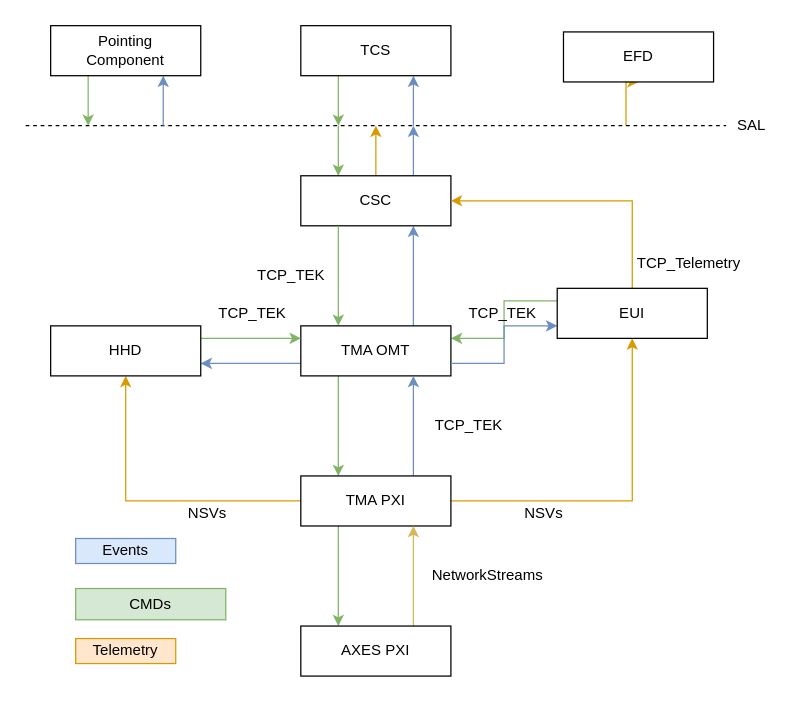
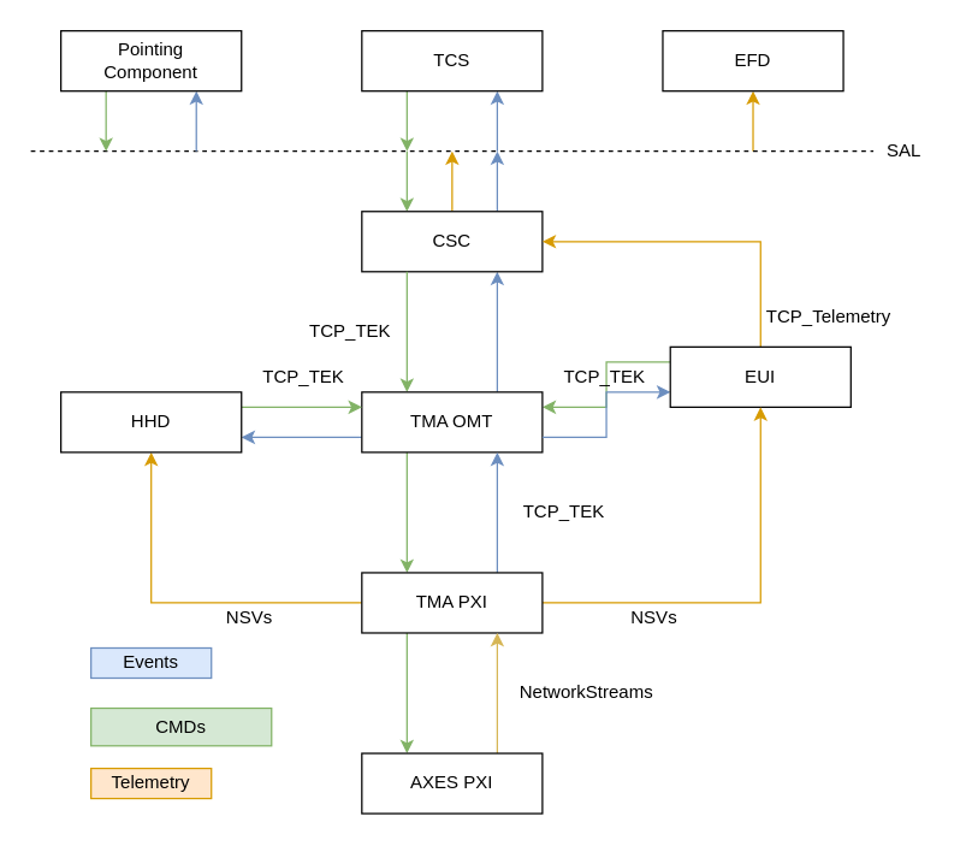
  <mxCell id="0" />
  <mxCell id="1" parent="0" />
  <mxCell id="2" style="edgeStyle=orthogonalEdgeStyle;rounded=0;orthogonalLoop=1;jettySize=auto;html=1;exitX=0.75;exitY=1;exitDx=0;exitDy=0;entryX=0.75;entryY=0;entryDx=0;entryDy=0;fillColor=#dae8fc;strokeColor=#6c8ebf;startArrow=classic;startFill=1;endArrow=none;endFill=0;" parent="1" source="6" target="11" edge="1"><mxGeometry relative="1" as="geometry" /></mxCell>
  <mxCell id="3" style="edgeStyle=orthogonalEdgeStyle;rounded=0;orthogonalLoop=1;jettySize=auto;html=1;exitX=0.75;exitY=0;exitDx=0;exitDy=0;startArrow=none;startFill=0;endArrow=classic;endFill=1;fillColor=#dae8fc;strokeColor=#6c8ebf;" parent="1" source="6" edge="1"><mxGeometry relative="1" as="geometry"><mxPoint x="330" y="100" as="targetPoint" /></mxGeometry></mxCell>
  <mxCell id="4" style="edgeStyle=orthogonalEdgeStyle;rounded=0;orthogonalLoop=1;jettySize=auto;html=1;exitX=0.25;exitY=0;exitDx=0;exitDy=0;startArrow=classic;startFill=1;endArrow=none;endFill=0;fillColor=#d5e8d4;strokeColor=#82b366;" parent="1" source="6" edge="1"><mxGeometry relative="1" as="geometry"><mxPoint x="270" y="100" as="targetPoint" /></mxGeometry></mxCell>
  <mxCell id="5" style="edgeStyle=orthogonalEdgeStyle;rounded=0;orthogonalLoop=1;jettySize=auto;html=1;exitX=0.5;exitY=0;exitDx=0;exitDy=0;fillColor=#ffe6cc;strokeColor=#d79b00;" parent="1" source="6" edge="1"><mxGeometry relative="1" as="geometry"><mxPoint x="300" y="100" as="targetPoint" /></mxGeometry></mxCell>
  <mxCell id="6" value="CSC" style="rounded=0;whiteSpace=wrap;html=1;" parent="1" vertex="1"><mxGeometry x="240" y="140" width="120" height="40" as="geometry" /></mxCell>
  <mxCell id="7" style="edgeStyle=orthogonalEdgeStyle;rounded=0;orthogonalLoop=1;jettySize=auto;html=1;exitX=0;exitY=0.75;exitDx=0;exitDy=0;entryX=1;entryY=0.75;entryDx=0;entryDy=0;fillColor=#dae8fc;strokeColor=#6c8ebf;" parent="1" source="11" target="24" edge="1"><mxGeometry relative="1" as="geometry" /></mxCell>
  <mxCell id="8" style="edgeStyle=orthogonalEdgeStyle;rounded=0;orthogonalLoop=1;jettySize=auto;html=1;exitX=1;exitY=0.25;exitDx=0;exitDy=0;entryX=0;entryY=0.25;entryDx=0;entryDy=0;startArrow=classic;startFill=1;endArrow=none;endFill=0;fillColor=#d5e8d4;strokeColor=#82b366;" parent="1" source="11" target="17" edge="1"><mxGeometry relative="1" as="geometry" /></mxCell>
  <mxCell id="9" style="edgeStyle=orthogonalEdgeStyle;rounded=0;orthogonalLoop=1;jettySize=auto;html=1;exitX=0.25;exitY=0;exitDx=0;exitDy=0;entryX=0.25;entryY=1;entryDx=0;entryDy=0;startArrow=classic;startFill=1;endArrow=none;endFill=0;fillColor=#d5e8d4;strokeColor=#82b366;" parent="1" source="11" target="6" edge="1"><mxGeometry relative="1" as="geometry" /></mxCell>
  <mxCell id="10" style="edgeStyle=orthogonalEdgeStyle;rounded=0;orthogonalLoop=1;jettySize=auto;html=1;exitX=0.25;exitY=1;exitDx=0;exitDy=0;entryX=0.25;entryY=0;entryDx=0;entryDy=0;fillColor=#d5e8d4;strokeColor=#82b366;" parent="1" source="11" target="22" edge="1"><mxGeometry relative="1" as="geometry" /></mxCell>
  <mxCell id="11" value="TMA OMT" style="rounded=0;whiteSpace=wrap;html=1;" parent="1" vertex="1"><mxGeometry x="240" y="260" width="120" height="40" as="geometry" /></mxCell>
  <mxCell id="12" style="edgeStyle=orthogonalEdgeStyle;rounded=0;orthogonalLoop=1;jettySize=auto;html=1;exitX=0.25;exitY=1;exitDx=0;exitDy=0;fillColor=#d5e8d4;strokeColor=#82b366;" parent="1" source="14" edge="1"><mxGeometry relative="1" as="geometry"><mxPoint x="270" y="100" as="targetPoint" /></mxGeometry></mxCell>
  <mxCell id="13" style="edgeStyle=orthogonalEdgeStyle;rounded=0;orthogonalLoop=1;jettySize=auto;html=1;exitX=0.75;exitY=1;exitDx=0;exitDy=0;startArrow=classic;startFill=1;endArrow=none;endFill=0;fillColor=#dae8fc;strokeColor=#6c8ebf;" parent="1" source="14" edge="1"><mxGeometry relative="1" as="geometry"><mxPoint x="330" y="100" as="targetPoint" /></mxGeometry></mxCell>
  <mxCell id="14" value="TCS" style="rounded=0;whiteSpace=wrap;html=1;" parent="1" vertex="1"><mxGeometry x="240" y="20" width="120" height="40" as="geometry" /></mxCell>
  <mxCell id="15" style="edgeStyle=orthogonalEdgeStyle;rounded=0;orthogonalLoop=1;jettySize=auto;html=1;exitX=0;exitY=0.75;exitDx=0;exitDy=0;entryX=1;entryY=0.75;entryDx=0;entryDy=0;fillColor=#dae8fc;strokeColor=#6c8ebf;startArrow=classic;startFill=1;endArrow=none;endFill=0;" parent="1" source="17" target="11" edge="1"><mxGeometry relative="1" as="geometry" /></mxCell>
  <mxCell id="16" style="edgeStyle=orthogonalEdgeStyle;rounded=0;orthogonalLoop=1;jettySize=auto;html=1;exitX=0.5;exitY=0;exitDx=0;exitDy=0;startArrow=none;startFill=0;endArrow=classic;endFill=1;fillColor=#ffe6cc;strokeColor=#d79b00;entryX=1;entryY=0.5;entryDx=0;entryDy=0;" parent="1" source="17" target="6" edge="1"><mxGeometry relative="1" as="geometry"><mxPoint x="500" y="100" as="targetPoint" /></mxGeometry></mxCell>
  <mxCell id="17" value="EUI" style="rounded=0;whiteSpace=wrap;html=1;" parent="1" vertex="1"><mxGeometry x="445" y="230" width="120" height="40" as="geometry" /></mxCell>
  <mxCell id="18" style="edgeStyle=orthogonalEdgeStyle;rounded=0;orthogonalLoop=1;jettySize=auto;html=1;exitX=0.75;exitY=0;exitDx=0;exitDy=0;entryX=0.75;entryY=1;entryDx=0;entryDy=0;fillColor=#dae8fc;strokeColor=#6c8ebf;" parent="1" source="22" target="11" edge="1"><mxGeometry relative="1" as="geometry" /></mxCell>
  <mxCell id="19" style="edgeStyle=orthogonalEdgeStyle;rounded=0;orthogonalLoop=1;jettySize=auto;html=1;exitX=1;exitY=0.5;exitDx=0;exitDy=0;entryX=0.5;entryY=1;entryDx=0;entryDy=0;startArrow=none;startFill=0;endArrow=classic;endFill=1;fillColor=#ffe6cc;strokeColor=#d79b00;" parent="1" source="22" target="17" edge="1"><mxGeometry relative="1" as="geometry" /></mxCell>
  <mxCell id="20" style="edgeStyle=orthogonalEdgeStyle;rounded=0;orthogonalLoop=1;jettySize=auto;html=1;exitX=0;exitY=0.5;exitDx=0;exitDy=0;entryX=0.5;entryY=1;entryDx=0;entryDy=0;startArrow=none;startFill=0;endArrow=classic;endFill=1;fillColor=#ffe6cc;strokeColor=#d79b00;" parent="1" source="22" target="24" edge="1"><mxGeometry relative="1" as="geometry" /></mxCell>
  <mxCell id="21" style="edgeStyle=orthogonalEdgeStyle;rounded=0;orthogonalLoop=1;jettySize=auto;html=1;exitX=0.25;exitY=1;exitDx=0;exitDy=0;entryX=0.25;entryY=0;entryDx=0;entryDy=0;fillColor=#d5e8d4;strokeColor=#82b366;" parent="1" source="22" target="39" edge="1"><mxGeometry relative="1" as="geometry" /></mxCell>
  <mxCell id="22" value="TMA PXI" style="rounded=0;whiteSpace=wrap;html=1;" parent="1" vertex="1"><mxGeometry x="240" y="380" width="120" height="40" as="geometry" /></mxCell>
  <mxCell id="23" style="edgeStyle=orthogonalEdgeStyle;rounded=0;orthogonalLoop=1;jettySize=auto;html=1;exitX=1;exitY=0.25;exitDx=0;exitDy=0;entryX=0;entryY=0.25;entryDx=0;entryDy=0;fillColor=#d5e8d4;strokeColor=#82b366;" parent="1" source="24" target="11" edge="1"><mxGeometry relative="1" as="geometry" /></mxCell>
  <mxCell id="24" value="HHD" style="rounded=0;whiteSpace=wrap;html=1;" parent="1" vertex="1"><mxGeometry x="40" y="260" width="120" height="40" as="geometry" /></mxCell>
  <mxCell id="25" style="edgeStyle=orthogonalEdgeStyle;rounded=0;orthogonalLoop=1;jettySize=auto;html=1;exitX=0.5;exitY=1;exitDx=0;exitDy=0;startArrow=classic;startFill=1;endArrow=none;endFill=0;fillColor=#ffe6cc;strokeColor=#d79b00;" parent="1" source="26" edge="1"><mxGeometry relative="1" as="geometry"><mxPoint x="500" y="100" as="targetPoint" /></mxGeometry></mxCell>
- <mxCell id="26" value="EFD" style="rounded=0;whiteSpace=wrap;html=1;" parent="1" vertex="1"><mxGeometry x="450" y="25" width="120" height="40" as="geometry" /></mxCell>
+ <mxCell id="26" value="EFD" style="rounded=0;whiteSpace=wrap;html=1;" parent="1" vertex="1"><mxGeometry x="440" y="20" width="120" height="40" as="geometry" /></mxCell>
  <mxCell id="27" value="TCP_TEK" style="text;html=1;align=center;verticalAlign=middle;resizable=0;points=[];autosize=1;" parent="1" vertex="1"><mxGeometry x="197" y="210" width="70" height="20" as="geometry" /></mxCell>
  <mxCell id="28" value="TCP_TEK" style="text;html=1;align=center;verticalAlign=middle;resizable=0;points=[];autosize=1;" parent="1" vertex="1"><mxGeometry x="166" y="240" width="70" height="20" as="geometry" /></mxCell>
  <mxCell id="29" value="TCP_TEK" style="text;html=1;align=center;verticalAlign=middle;resizable=0;points=[];autosize=1;" parent="1" vertex="1"><mxGeometry x="366" y="240" width="70" height="20" as="geometry" /></mxCell>
  <mxCell id="30" value="NSVs" style="text;html=1;align=center;verticalAlign=middle;resizable=0;points=[];autosize=1;" parent="1" vertex="1"><mxGeometry x="409" y="400" width="50" height="20" as="geometry" /></mxCell>
  <mxCell id="31" value="SAL" style="text;html=1;align=center;verticalAlign=middle;resizable=0;points=[];autosize=1;" parent="1" vertex="1"><mxGeometry x="580" y="90" width="40" height="20" as="geometry" /></mxCell>
  <mxCell id="32" value="" style="endArrow=none;dashed=1;html=1;" parent="1" edge="1"><mxGeometry width="50" height="50" relative="1" as="geometry"><mxPoint x="20" y="100" as="sourcePoint" /><mxPoint x="580" y="100" as="targetPoint" /></mxGeometry></mxCell>
  <mxCell id="33" value="NSVs" style="text;html=1;align=center;verticalAlign=middle;resizable=0;points=[];autosize=1;" parent="1" vertex="1"><mxGeometry x="140" y="400" width="50" height="20" as="geometry" /></mxCell>
  <mxCell id="34" style="edgeStyle=orthogonalEdgeStyle;rounded=0;orthogonalLoop=1;jettySize=auto;html=1;exitX=0.75;exitY=1;exitDx=0;exitDy=0;startArrow=classic;startFill=1;endArrow=none;endFill=0;fillColor=#dae8fc;strokeColor=#6c8ebf;" parent="1" source="36" edge="1"><mxGeometry relative="1" as="geometry"><mxPoint x="130" y="100" as="targetPoint" /></mxGeometry></mxCell>
  <mxCell id="35" style="edgeStyle=orthogonalEdgeStyle;rounded=0;orthogonalLoop=1;jettySize=auto;html=1;exitX=0.25;exitY=1;exitDx=0;exitDy=0;startArrow=none;startFill=0;endArrow=classic;endFill=1;fillColor=#d5e8d4;strokeColor=#82b366;" parent="1" source="36" edge="1"><mxGeometry relative="1" as="geometry"><mxPoint x="70" y="100" as="targetPoint" /></mxGeometry></mxCell>
  <mxCell id="36" value="Pointing&lt;br&gt;Component" style="rounded=0;whiteSpace=wrap;html=1;" parent="1" vertex="1"><mxGeometry x="40" y="20" width="120" height="40" as="geometry" /></mxCell>
  <mxCell id="37" value="TCP_TEK" style="text;html=1;align=center;verticalAlign=middle;resizable=0;points=[];autosize=1;" parent="1" vertex="1"><mxGeometry x="339" y="330" width="70" height="20" as="geometry" /></mxCell>
  <mxCell id="38" style="edgeStyle=orthogonalEdgeStyle;rounded=0;orthogonalLoop=1;jettySize=auto;html=1;exitX=0.75;exitY=0;exitDx=0;exitDy=0;entryX=0.75;entryY=1;entryDx=0;entryDy=0;fillColor=#fff2cc;strokeColor=#d6b656;" parent="1" source="39" target="22" edge="1"><mxGeometry relative="1" as="geometry" /></mxCell>
  <mxCell id="39" value="AXES PXI" style="rounded=0;whiteSpace=wrap;html=1;" parent="1" vertex="1"><mxGeometry x="240" y="500" width="120" height="40" as="geometry" /></mxCell>
  <mxCell id="40" value="NetworkStreams" style="text;html=1;align=center;verticalAlign=middle;resizable=0;points=[];autosize=1;" parent="1" vertex="1"><mxGeometry x="339" y="450" width="100" height="20" as="geometry" /></mxCell>
  <mxCell id="41" value="Events" style="rounded=0;whiteSpace=wrap;html=1;fillColor=#dae8fc;strokeColor=#6c8ebf;" parent="1" vertex="1"><mxGeometry x="60" y="430" width="80" height="20" as="geometry" /></mxCell>
  <mxCell id="42" value="CMDs" style="rounded=0;whiteSpace=wrap;html=1;fillColor=#d5e8d4;strokeColor=#82b366;" parent="1" vertex="1"><mxGeometry x="60" y="470" width="120" height="25" as="geometry" /></mxCell>
  <mxCell id="43" value="Telemetry" style="rounded=0;whiteSpace=wrap;html=1;fillColor=#ffe6cc;strokeColor=#d79b00;" parent="1" vertex="1"><mxGeometry x="60" y="510" width="80" height="20" as="geometry" /></mxCell>
  <mxCell id="44" value="TCP_Telemetry" style="text;html=1;align=center;verticalAlign=middle;resizable=0;points=[];autosize=1;" vertex="1" parent="1"><mxGeometry x="500" y="200" width="100" height="20" as="geometry" /></mxCell>
